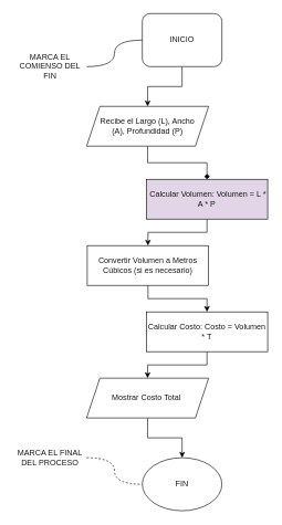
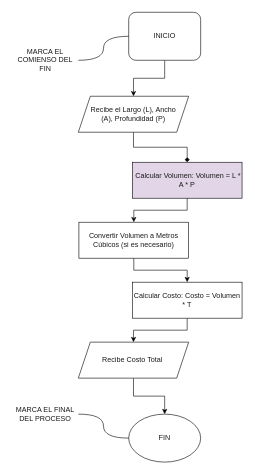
  <mxCell id="0" />
  <mxCell id="1" parent="0" />
  <mxCell id="2" style="edgeStyle=orthogonalEdgeStyle;rounded=0;orthogonalLoop=1;jettySize=auto;html=1;exitX=0.5;exitY=1;exitDx=0;exitDy=0;entryX=0.5;entryY=0;entryDx=0;entryDy=0;" edge="1" parent="1" source="3" target="5"><mxGeometry relative="1" as="geometry" /></mxCell>
  <mxCell id="3" value="&lt;span style=&quot;color: rgb(26, 26, 26); background-color: transparent;&quot;&gt;INICIO&lt;/span&gt;" style="whiteSpace=wrap;html=1;rounded=1;" vertex="1" parent="1"><mxGeometry x="214" y="20" width="120" height="80" as="geometry" /></mxCell>
  <mxCell id="4" value="" style="edgeStyle=orthogonalEdgeStyle;rounded=0;orthogonalLoop=1;jettySize=auto;html=1;endArrow=diamond;" edge="1" parent="1" source="5" target="7"><mxGeometry relative="1" as="geometry" /></mxCell>
  <mxCell id="5" value="&lt;div&gt;&lt;font color=&quot;#1a1a1a&quot;&gt;Recibe el Largo (L), Ancho (A),&amp;nbsp;&lt;/font&gt;&lt;span style=&quot;color: rgb(26, 26, 26); background-color: initial;&quot;&gt;Profundidad (P)&lt;/span&gt;&lt;/div&gt;" style="shape=parallelogram;perimeter=parallelogramPerimeter;whiteSpace=wrap;html=1;fixedSize=1;" vertex="1" parent="1"><mxGeometry x="130" y="160" width="184" height="60" as="geometry" /></mxCell>
  <mxCell id="6" style="edgeStyle=orthogonalEdgeStyle;rounded=0;orthogonalLoop=1;jettySize=auto;html=1;entryX=0.5;entryY=0;entryDx=0;entryDy=0;" edge="1" parent="1" source="7" target="16"><mxGeometry relative="1" as="geometry" /></mxCell>
  <mxCell id="7" value="&lt;font color=&quot;#1a1a1a&quot;&gt;&amp;nbsp;Calcular Volumen:&amp;nbsp;Volumen = L * A * P&lt;/font&gt;" style="rounded=0;whiteSpace=wrap;html=1;fillColor=#e1d5e7;" vertex="1" parent="1"><mxGeometry x="220" y="270" width="183" height="60" as="geometry" /></mxCell>
  <mxCell id="8" value="" style="edgeStyle=orthogonalEdgeStyle;rounded=0;orthogonalLoop=1;jettySize=auto;html=1;" edge="1" parent="1" source="9" target="10"><mxGeometry relative="1" as="geometry" /></mxCell>
- <mxCell id="9" value="&lt;font color=&quot;#1a1a1a&quot;&gt;Mostrar Costo Total&amp;nbsp;&lt;/font&gt;" style="shape=parallelogram;perimeter=parallelogramPerimeter;whiteSpace=wrap;html=1;fixedSize=1;" vertex="1" parent="1"><mxGeometry x="130" y="570" width="184" height="60" as="geometry" /></mxCell>
+ <mxCell id="9" value="&lt;font color=&quot;#1a1a1a&quot;&gt;Recibe Costo Total&amp;nbsp;&lt;/font&gt;" style="shape=parallelogram;perimeter=parallelogramPerimeter;whiteSpace=wrap;html=1;fixedSize=1;" vertex="1" parent="1"><mxGeometry x="130" y="570" width="184" height="60" as="geometry" /></mxCell>
  <mxCell id="10" value="&lt;span style=&quot;color: rgb(26, 26, 26); background-color: transparent;&quot;&gt;FIN&lt;/span&gt;" style="ellipse;whiteSpace=wrap;html=1;" vertex="1" parent="1"><mxGeometry x="214" y="690" width="120" height="80" as="geometry" /></mxCell>
  <mxCell id="11" style="edgeStyle=orthogonalEdgeStyle;rounded=0;orthogonalLoop=1;jettySize=auto;html=1;entryX=0;entryY=0.5;entryDx=0;entryDy=0;endArrow=none;endFill=0;curved=1;" edge="1" parent="1" source="12" target="3"><mxGeometry relative="1" as="geometry" /></mxCell>
  <mxCell id="12" value="&lt;span style=&quot;color: rgb(26, 26, 26);&quot;&gt;MARCA EL COMIENSO DEL FIN&lt;/span&gt;" style="text;html=1;align=center;verticalAlign=middle;whiteSpace=wrap;rounded=0;" vertex="1" parent="1"><mxGeometry x="20" y="60" width="110" height="80" as="geometry" /></mxCell>
- <mxCell id="13" style="edgeStyle=orthogonalEdgeStyle;rounded=0;orthogonalLoop=1;jettySize=auto;html=1;entryX=0;entryY=0.5;entryDx=0;entryDy=0;curved=1;endArrow=none;endFill=0;dashed=1;" edge="1" parent="1" source="14" target="10"><mxGeometry relative="1" as="geometry" /></mxCell>
+ <mxCell id="13" style="edgeStyle=orthogonalEdgeStyle;rounded=0;orthogonalLoop=1;jettySize=auto;html=1;entryX=0;entryY=0.5;entryDx=0;entryDy=0;curved=1;endArrow=none;endFill=0;" edge="1" parent="1" source="14" target="10"><mxGeometry relative="1" as="geometry" /></mxCell>
  <mxCell id="14" value="&lt;span style=&quot;color: rgb(26, 26, 26); background-color: transparent;&quot;&gt;MARCA EL FINAL DEL PROCESO&lt;/span&gt;" style="text;html=1;align=center;verticalAlign=middle;whiteSpace=wrap;rounded=0;" vertex="1" parent="1"><mxGeometry x="20" y="650" width="110" height="80" as="geometry" /></mxCell>
  <mxCell id="15" style="edgeStyle=orthogonalEdgeStyle;rounded=0;orthogonalLoop=1;jettySize=auto;html=1;" edge="1" parent="1" source="16" target="18"><mxGeometry relative="1" as="geometry" /></mxCell>
  <mxCell id="16" value="&lt;span style=&quot;color: rgb(26, 26, 26);&quot;&gt;Convertir Volumen a&amp;nbsp;Metros Cúbicos (si es necesario)&lt;/span&gt;" style="rounded=0;whiteSpace=wrap;html=1;" vertex="1" parent="1"><mxGeometry x="131" y="370" width="183" height="60" as="geometry" /></mxCell>
  <mxCell id="17" style="edgeStyle=orthogonalEdgeStyle;rounded=0;orthogonalLoop=1;jettySize=auto;html=1;entryX=0.5;entryY=0;entryDx=0;entryDy=0;" edge="1" parent="1" source="18" target="9"><mxGeometry relative="1" as="geometry" /></mxCell>
  <mxCell id="18" value="&lt;font color=&quot;#1a1a1a&quot;&gt;Calcular Costo:&amp;nbsp;Costo = Volumen * T&lt;/font&gt;" style="rounded=0;whiteSpace=wrap;html=1;" vertex="1" parent="1"><mxGeometry x="220" y="470" width="183" height="60" as="geometry" /></mxCell>
